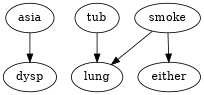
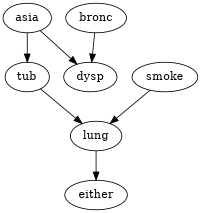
  digraph {
    asia
    tub
    dysp
    lung
    smoke
    either
+   bronc
+   asia -> tub
    asia -> dysp
    tub -> lung
-   smoke -> either
+   lung -> either
    smoke -> lung
+   bronc -> dysp
  }
